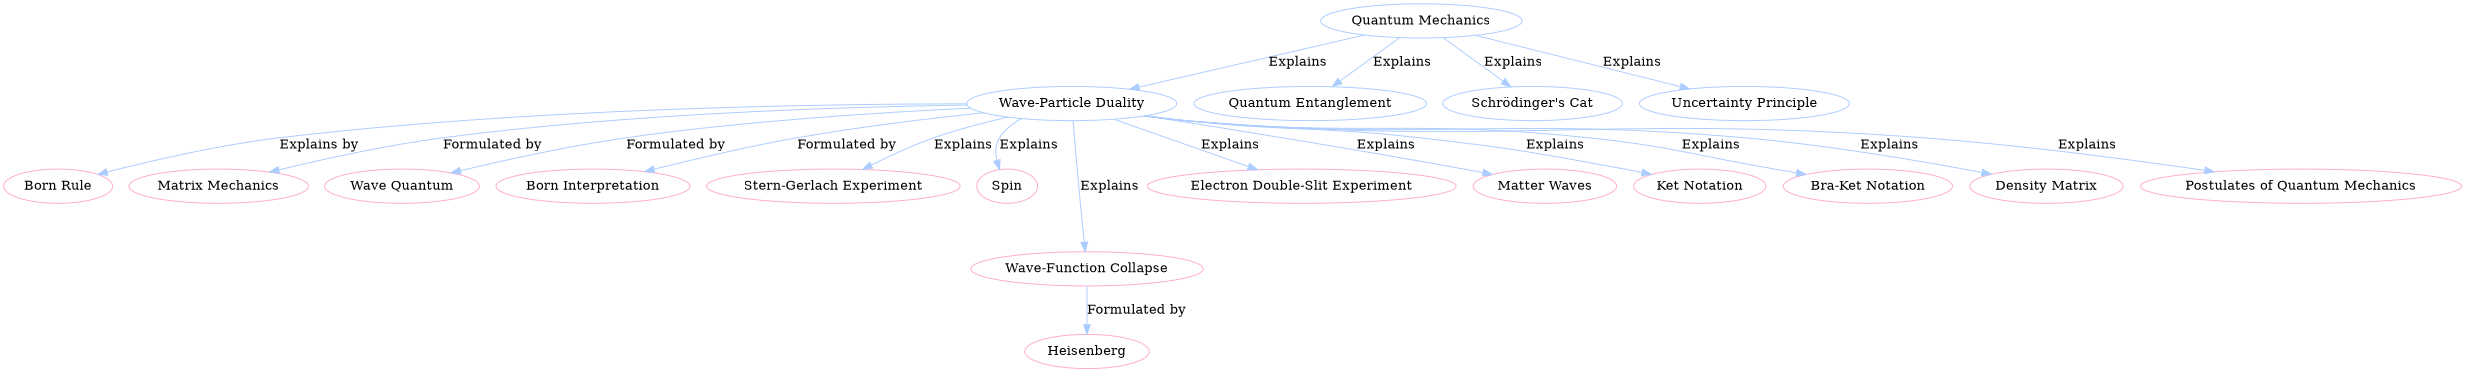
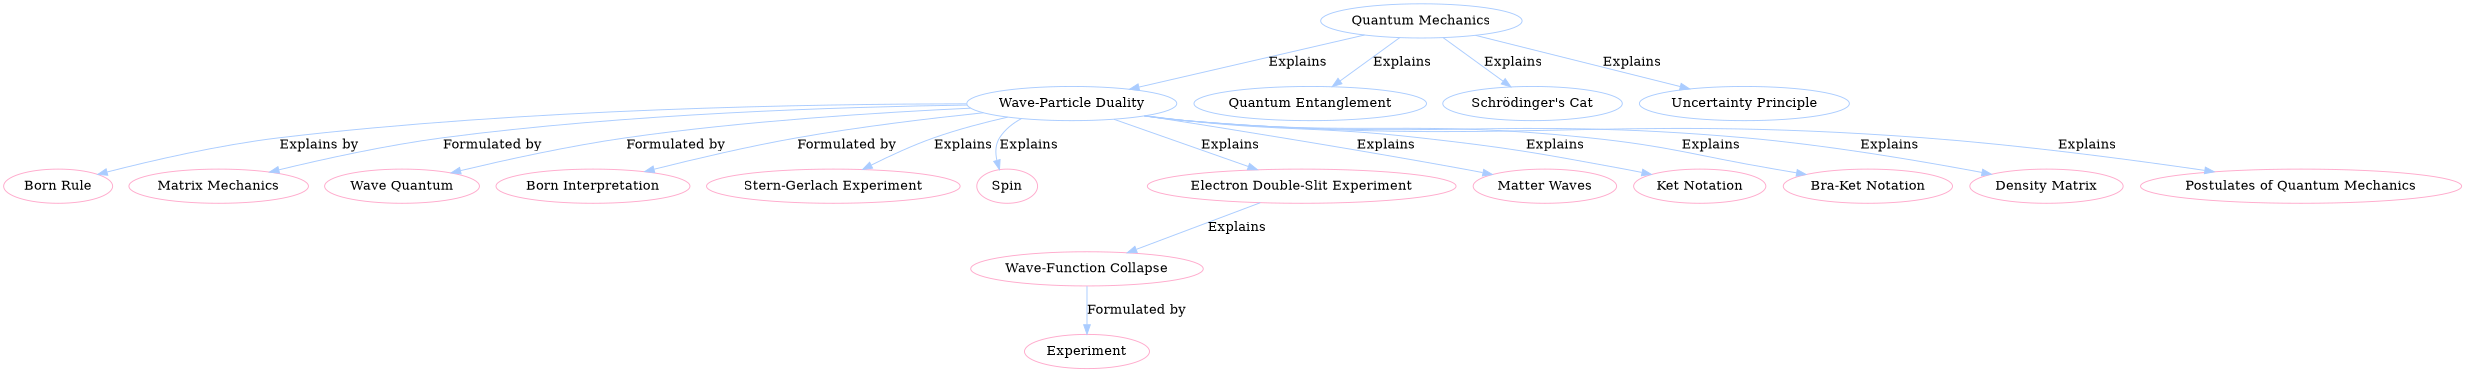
  digraph {
    node [color="#FFAACC"]
    edge [color="#AACCFF"]
    n1 [color="#AACCFF" label="Quantum Mechanics"]
    n2 [color="#AACCFF" label="Wave-Particle Duality"]
    n3 [color="#AACCFF" label="Quantum Entanglement"]
    n4 [color="#AACCFF" label="Schrödinger's Cat"]
    n5 [color="#AACCFF" label="Uncertainty Principle"]
    n6 [label="Born Rule"]
    n7 [label="Matrix Mechanics"]
    n8 [label="Wave Quantum"]
    n9 [label="Born Interpretation"]
    n10 [label="Stern-Gerlach Experiment"]
    n11 [label=Spin]
    n12 [label="Wave-Function Collapse"]
    n13 [label="Electron Double-Slit Experiment"]
    n14 [label="Matter Waves"]
    n15 [label="Ket Notation"]
    n16 [label="Bra-Ket Notation"]
    n17 [label="Density Matrix"]
    n18 [label="Postulates of Quantum Mechanics"]
-   n19 [label=Heisenberg]
+   n19 [label=Experiment]
    n1 -> n2 [label=Explains]
    n1 -> n3 [label=Explains]
    n1 -> n4 [label=Explains]
    n1 -> n5 [label=Explains]
    n2 -> n6 [label="Explains by"]
    n2 -> n7 [label="Formulated by"]
    n2 -> n8 [label="Formulated by"]
    n2 -> n9 [label="Formulated by"]
    n2 -> n10 [label=Explains]
    n2 -> n11 [label=Explains]
-   n2 -> n12 [label=Explains]
+   n13 -> n12 [label=Explains]
    n2 -> n13 [label=Explains]
    n2 -> n14 [label=Explains]
    n2 -> n15 [label=Explains]
    n2 -> n16 [label=Explains]
    n2 -> n17 [label=Explains]
    n2 -> n18 [label=Explains]
    n12 -> n19 [label="Formulated by"]
  }
